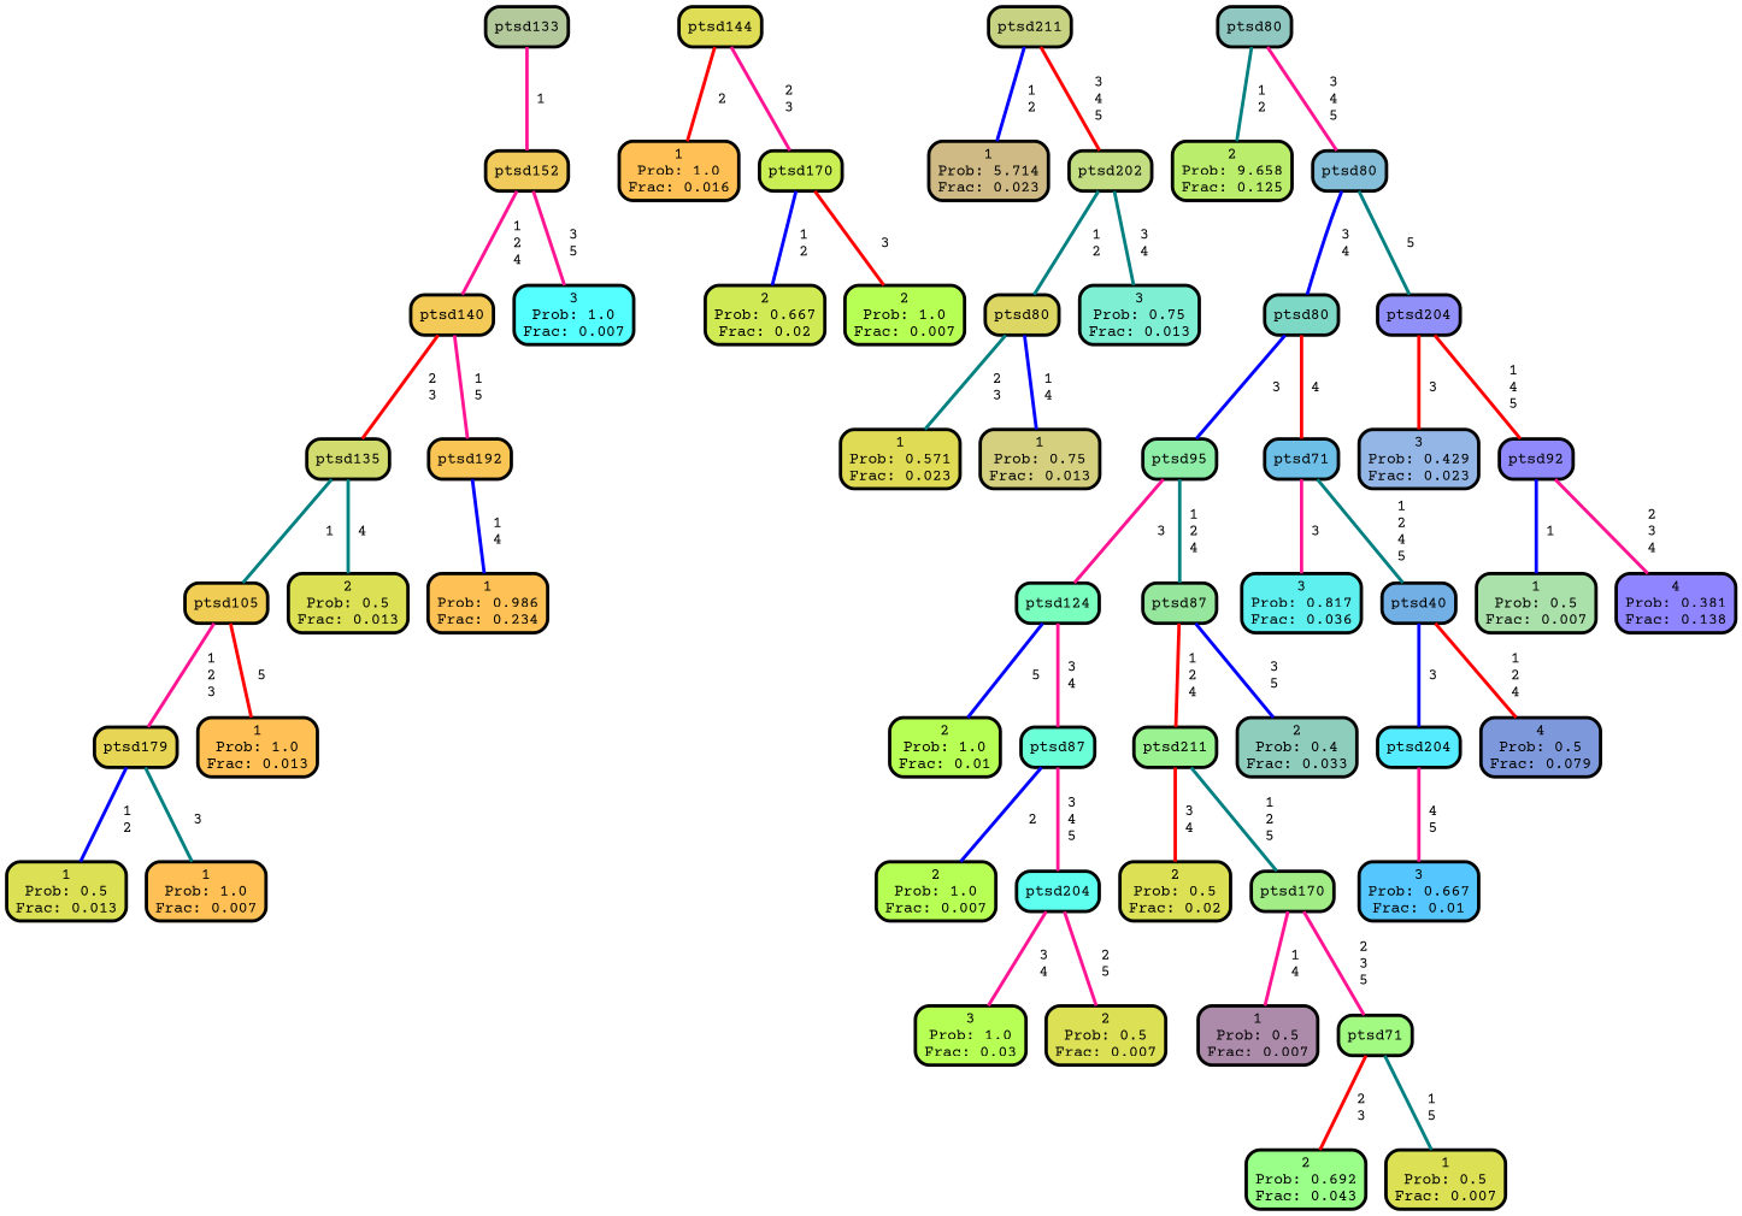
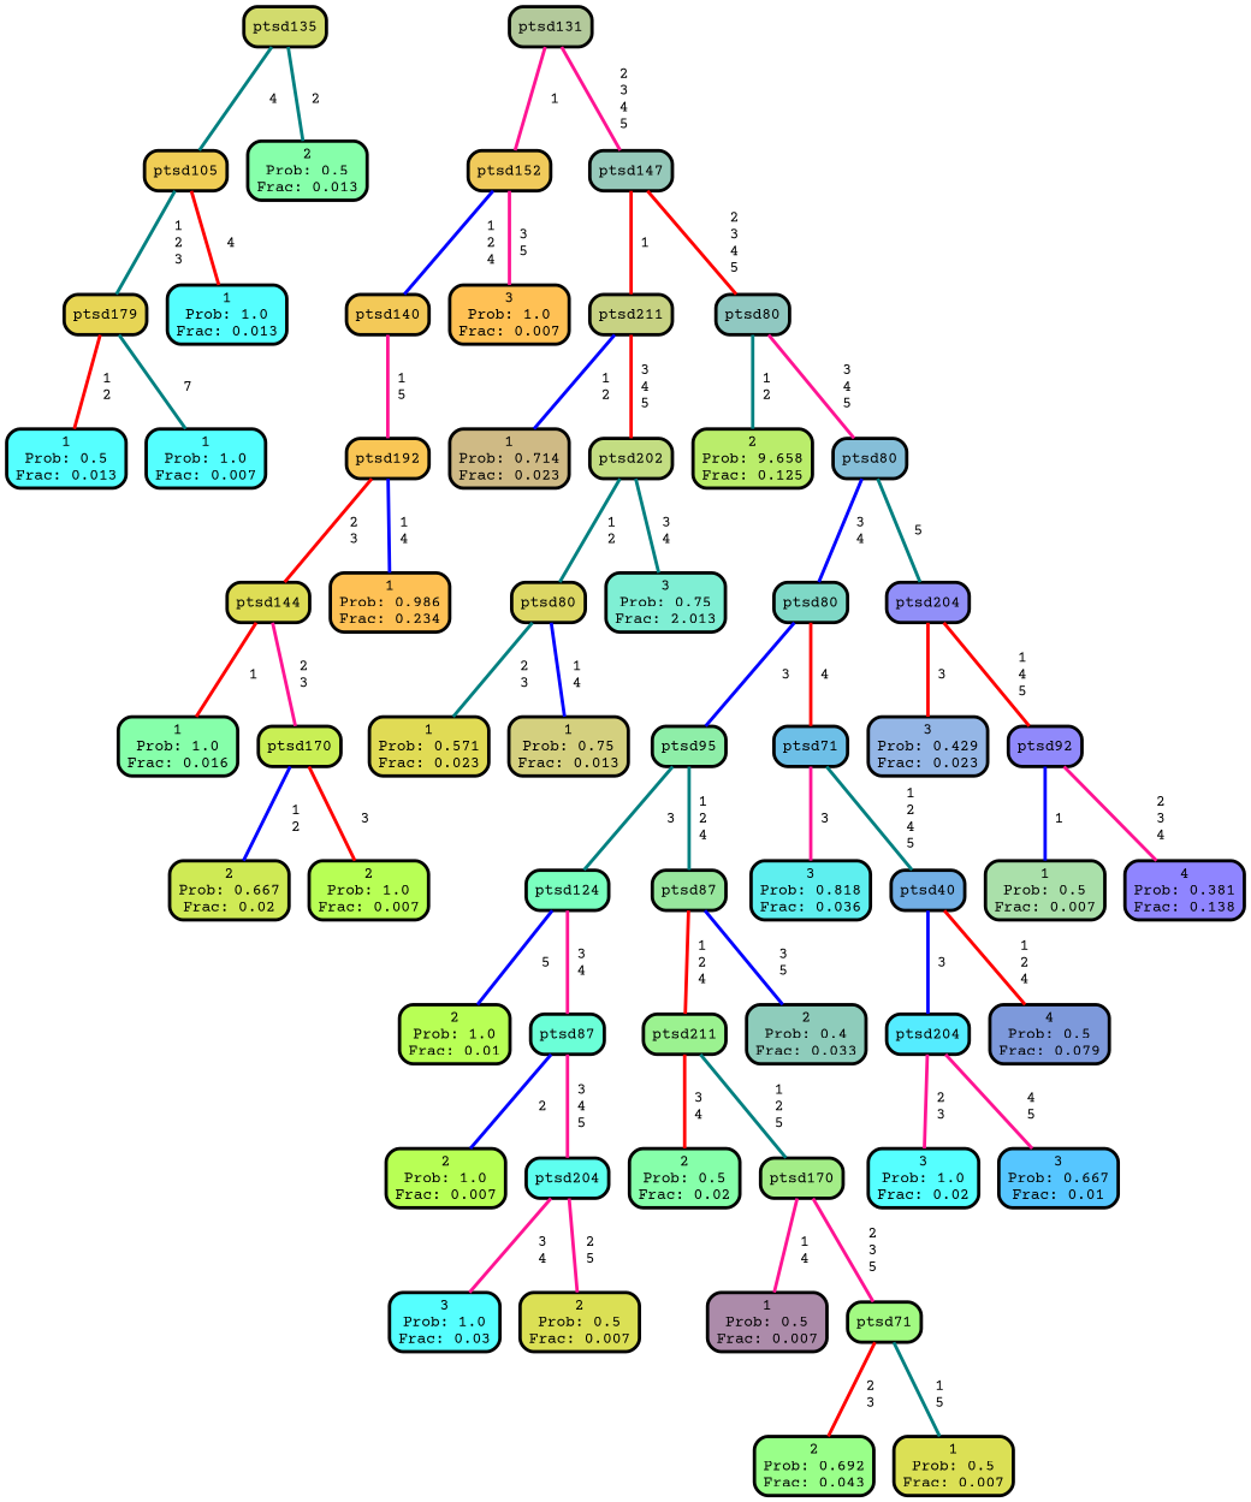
  graph {
    fontname="Courier Prime"
    ranksep="0 equally"
    splines=straight
    node [color=black fillcolor="#dbe055" fontcolor=black fontname="Courier Prime" penwidth=3 shape=box style="filled, rounded"]
    edge [color=deeppink fontname="Courier Prime" penwidth=3]
-   n1 [label="1\nProb: 0.5\nFrac: 0.013"]
+   n1 [fillcolor="#55ffff" label="1\nProb: 0.5\nFrac: 0.013"]
    n2 [fillcolor="#e7d555" label=ptsd179]
-   n3 [fillcolor="#ffc155" label="1\nProb: 1.0\nFrac: 0.007"]
+   n3 [fillcolor="#55ffff" label="1\nProb: 1.0\nFrac: 0.007"]
    n4 [fillcolor="#f0cd55" label=ptsd105]
-   n5 [fillcolor="#ffc155" label="1\nProb: 1.0\nFrac: 0.013"]
+   n5 [fillcolor="#55ffff" label="1\nProb: 1.0\nFrac: 0.013"]
    n6 [fillcolor="#d2db6d" label=ptsd135]
-   n7 [label="2\nProb: 0.5\nFrac: 0.013"]
+   n7 [fillcolor="#86ffaa" label="2\nProb: 0.5\nFrac: 0.013"]
    n8 [fillcolor="#f3c958" label=ptsd140]
    n9 [fillcolor="#f9c655" label=ptsd192]
    n10 [fillcolor="#dedd55" label=ptsd144]
    n11 [fillcolor="#fec155" label="1\nProb: 0.986\nFrac: 0.234"]
-   n12 [fillcolor="#ffc155" label="1\nProb: 1.0\nFrac: 0.016"]
+   n12 [fillcolor="#86ffaa" label="1\nProb: 1.0\nFrac: 0.016"]
    n13 [fillcolor="#c9ef55" label=ptsd170]
    n14 [fillcolor="#cfea55" label="2\nProb: 0.667\nFrac: 0.02"]
    n15 [fillcolor="#b8ff55" label="2\nProb: 1.0\nFrac: 0.007"]
    n16 [fillcolor="#f0ca5b" label=ptsd152]
-   n17 [fillcolor="#55ffff" label="3\nProb: 1.0\nFrac: 0.007"]
-   n18 [fillcolor="#b3c99b" label=ptsd133]
+   n17 [fillcolor="#ffc155" label="3\nProb: 1.0\nFrac: 0.007"]
+   n18 [fillcolor="#b3c99b" label=ptsd131]
+   n19 [fillcolor="#96c9ba" label=ptsd147]
    n20 [fillcolor="#c7d283" label=ptsd211]
    n21 [fillcolor="#90c8c1" label=ptsd80]
-   n22 [fillcolor="#cfba85" label="1\nProb: 5.714\nFrac: 0.023"]
+   n22 [fillcolor="#cfba85" label="1\nProb: 0.714\nFrac: 0.023"]
    n23 [fillcolor="#c3dd82" label=ptsd202]
    n24 [fillcolor="#dcd764" label=ptsd80]
-   n25 [fillcolor="#7fefd4" label="3\nProb: 0.75\nFrac: 0.013"]
+   n25 [fillcolor="#7fefd4" label="3\nProb: 0.75\nFrac: 2.013"]
    n26 [fillcolor="#e0db55" label="1\nProb: 0.571\nFrac: 0.023"]
    n27 [fillcolor="#d4d07f" label="1\nProb: 0.75\nFrac: 0.013"]
    n28 [fillcolor="#baed6b" label="2\nProb: 9.658\nFrac: 0.125"]
    n29 [fillcolor="#85bed8" label=ptsd80]
    n30 [fillcolor="#7ed8c6" label=ptsd80]
    n31 [fillcolor="#918ff8" label=ptsd204]
    n32 [fillcolor="#b8ff55" label="2\nProb: 1.0\nFrac: 0.01"]
    n33 [fillcolor="#7affbf" label=ptsd124]
    n34 [fillcolor="#6bffd7" label=ptsd87]
    n35 [fillcolor="#b8ff55" label="2\nProb: 1.0\nFrac: 0.007"]
    n36 [fillcolor="#5effef" label=ptsd204]
-   n37 [fillcolor="#b8ff55" label="3\nProb: 1.0\nFrac: 0.03"]
+   n37 [fillcolor="#55ffff" label="3\nProb: 1.0\nFrac: 0.03"]
    n38 [label="2\nProb: 0.5\nFrac: 0.007"]
    n39 [fillcolor="#8eeea8" label=ptsd95]
    n40 [fillcolor="#97e69d" label=ptsd87]
    n41 [fillcolor="#9bf290" label=ptsd211]
    n42 [fillcolor="#8eccbb" label="2\nProb: 0.4\nFrac: 0.033"]
-   n43 [label="2\nProb: 0.5\nFrac: 0.02"]
+   n43 [fillcolor="#86ffaa" label="2\nProb: 0.5\nFrac: 0.02"]
    n44 [fillcolor="#a3ed87" label=ptsd170]
    n45 [fillcolor="#ac8baa" label="1\nProb: 0.5\nFrac: 0.007"]
    n46 [fillcolor="#a2fa82" label=ptsd71]
    n47 [fillcolor="#99ff89" label="2\nProb: 0.692\nFrac: 0.043"]
    n48 [label="1\nProb: 0.5\nFrac: 0.007"]
    n49 [fillcolor="#6dbfe7" label=ptsd71]
-   n50 [fillcolor="#5eefef" label="3\nProb: 0.817\nFrac: 0.036"]
+   n50 [fillcolor="#5eefef" label="3\nProb: 0.818\nFrac: 0.036"]
    n51 [fillcolor="#72afe5" label=ptsd40]
    n52 [fillcolor="#55ecff" label=ptsd204]
    n53 [fillcolor="#7d99db" label="4\nProb: 0.5\nFrac: 0.079"]
+   n54 [fillcolor="#55ffff" label="3\nProb: 1.0\nFrac: 0.02"]
    n55 [fillcolor="#56c6ff" label="3\nProb: 0.667\nFrac: 0.01"]
    n56 [fillcolor="#94b6e6" label="3\nProb: 0.429\nFrac: 0.023"]
    n57 [fillcolor="#9089fb" label=ptsd92]
    n58 [fillcolor="#aae0aa" label="1\nProb: 0.5\nFrac: 0.007"]
    n59 [fillcolor="#8f85ff" label="4\nProb: 0.381\nFrac: 0.138"]
    subgraph sub_1 {
      rank=same
    }
-   n2 -- n1 [color=blue label=" 1\n 2"]
-   n2 -- n3 [color=teal label=" 3"]
-   n4 -- n2 [label=" 1\n 2\n 3"]
-   n4 -- n5 [color=red label=" 5"]
-   n6 -- n4 [color=teal label=" 1"]
-   n6 -- n7 [color=teal label=" 4"]
-   n8 -- n6 [color=red label=" 2\n 3"]
+   n2 -- n1 [color=red label=" 1\n 2"]
+   n2 -- n3 [color=teal label=" 7"]
+   n4 -- n2 [color=teal label=" 1\n 2\n 3"]
+   n4 -- n5 [color=red label=" 4"]
+   n6 -- n4 [color=teal label=" 4"]
+   n6 -- n7 [color=teal label=" 2"]
    n8 -- n9 [label=" 1\n 5"]
+   n9 -- n10 [color=red label=" 2\n 3"]
    n9 -- n11 [color=blue label=" 1\n 4"]
-   n10 -- n12 [color=red label=" 2"]
+   n10 -- n12 [color=red label=" 1"]
    n10 -- n13 [label=" 2\n 3"]
    n13 -- n14 [color=blue label=" 1\n 2"]
    n13 -- n15 [color=red label=" 3"]
-   n16 -- n8 [label=" 1\n 2\n 4"]
+   n16 -- n8 [color=blue label=" 1\n 2\n 4"]
    n16 -- n17 [label=" 3\n 5"]
    n18 -- n16 [label=" 1"]
+   n18 -- n19 [label=" 2\n 3\n 4\n 5"]
+   n19 -- n20 [color=red label=" 1"]
+   n19 -- n21 [color=red label=" 2\n 3\n 4\n 5"]
    n20 -- n22 [color=blue label=" 1\n 2"]
    n20 -- n23 [color=red label=" 3\n 4\n 5"]
    n21 -- n28 [color=teal label=" 1\n 2"]
    n21 -- n29 [label=" 3\n 4\n 5"]
    n23 -- n24 [color=teal label=" 1\n 2"]
    n23 -- n25 [color=teal label=" 3\n 4"]
    n24 -- n26 [color=teal label=" 2\n 3"]
    n24 -- n27 [color=blue label=" 1\n 4"]
    n29 -- n30 [color=blue label=" 3\n 4"]
    n29 -- n31 [color=teal label=" 5"]
    n30 -- n39 [color=blue label=" 3"]
    n30 -- n49 [color=red label=" 4"]
    n31 -- n56 [color=red label=" 3"]
    n31 -- n57 [color=red label=" 1\n 4\n 5"]
    n33 -- n32 [color=blue label=" 5"]
    n33 -- n34 [label=" 3\n 4"]
    n34 -- n35 [color=blue label=" 2"]
    n34 -- n36 [label=" 3\n 4\n 5"]
    n36 -- n37 [label=" 3\n 4"]
    n36 -- n38 [label=" 2\n 5"]
-   n39 -- n33 [label=" 3"]
+   n39 -- n33 [color=teal label=" 3"]
    n39 -- n40 [color=teal label=" 1\n 2\n 4"]
    n40 -- n41 [color=red label=" 1\n 2\n 4"]
    n40 -- n42 [color=blue label=" 3\n 5"]
    n41 -- n43 [color=red label=" 3\n 4"]
    n41 -- n44 [color=teal label=" 1\n 2\n 5"]
    n44 -- n45 [label=" 1\n 4"]
    n44 -- n46 [label=" 2\n 3\n 5"]
    n46 -- n47 [color=red label=" 2\n 3"]
    n46 -- n48 [color=teal label=" 1\n 5"]
    n49 -- n50 [label=" 3"]
    n49 -- n51 [color=teal label=" 1\n 2\n 4\n 5"]
    n51 -- n52 [color=blue label=" 3"]
    n51 -- n53 [color=red label=" 1\n 2\n 4"]
+   n52 -- n54 [label=" 2\n 3"]
    n52 -- n55 [label=" 4\n 5"]
    n57 -- n58 [color=blue label=" 1"]
    n57 -- n59 [label=" 2\n 3\n 4"]
  }
